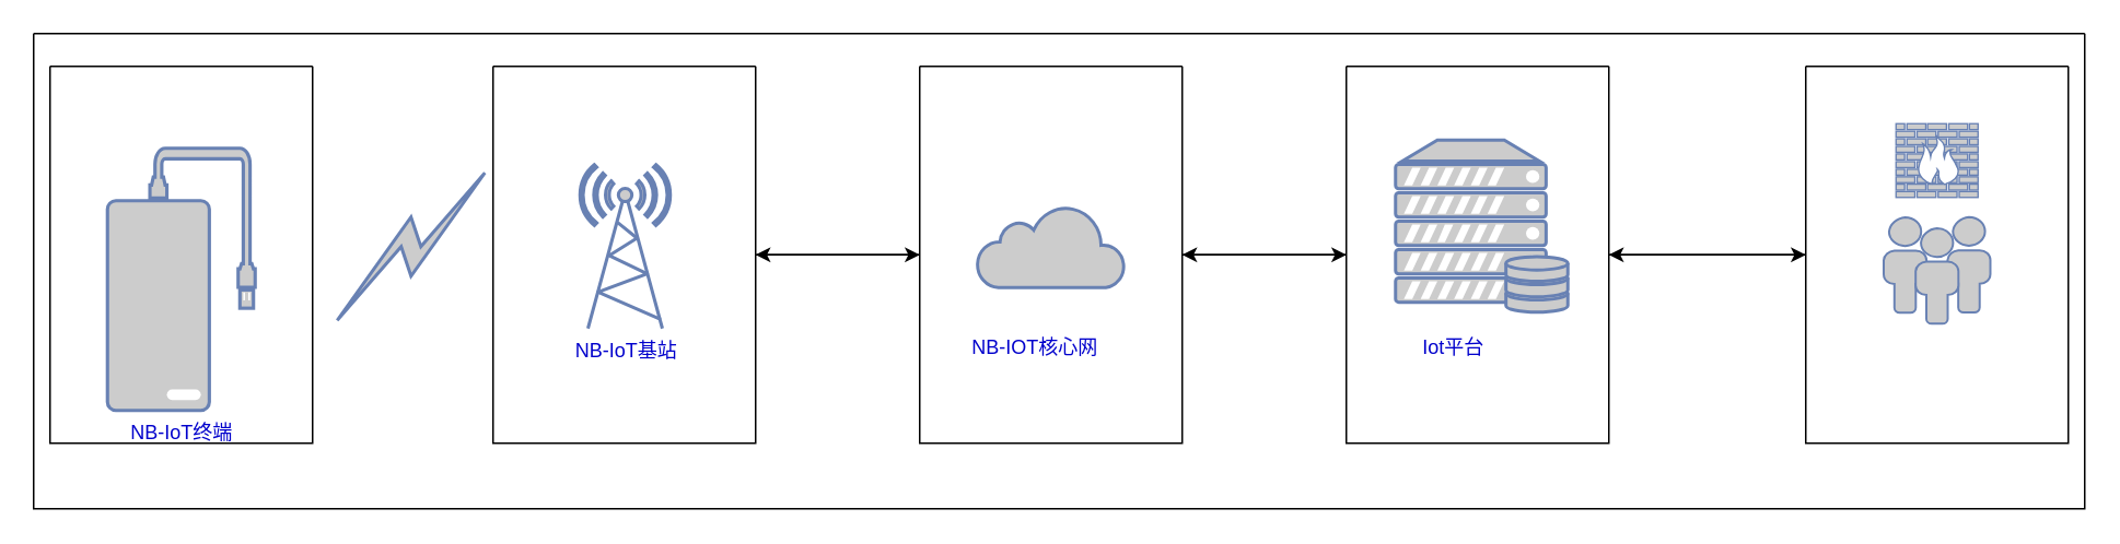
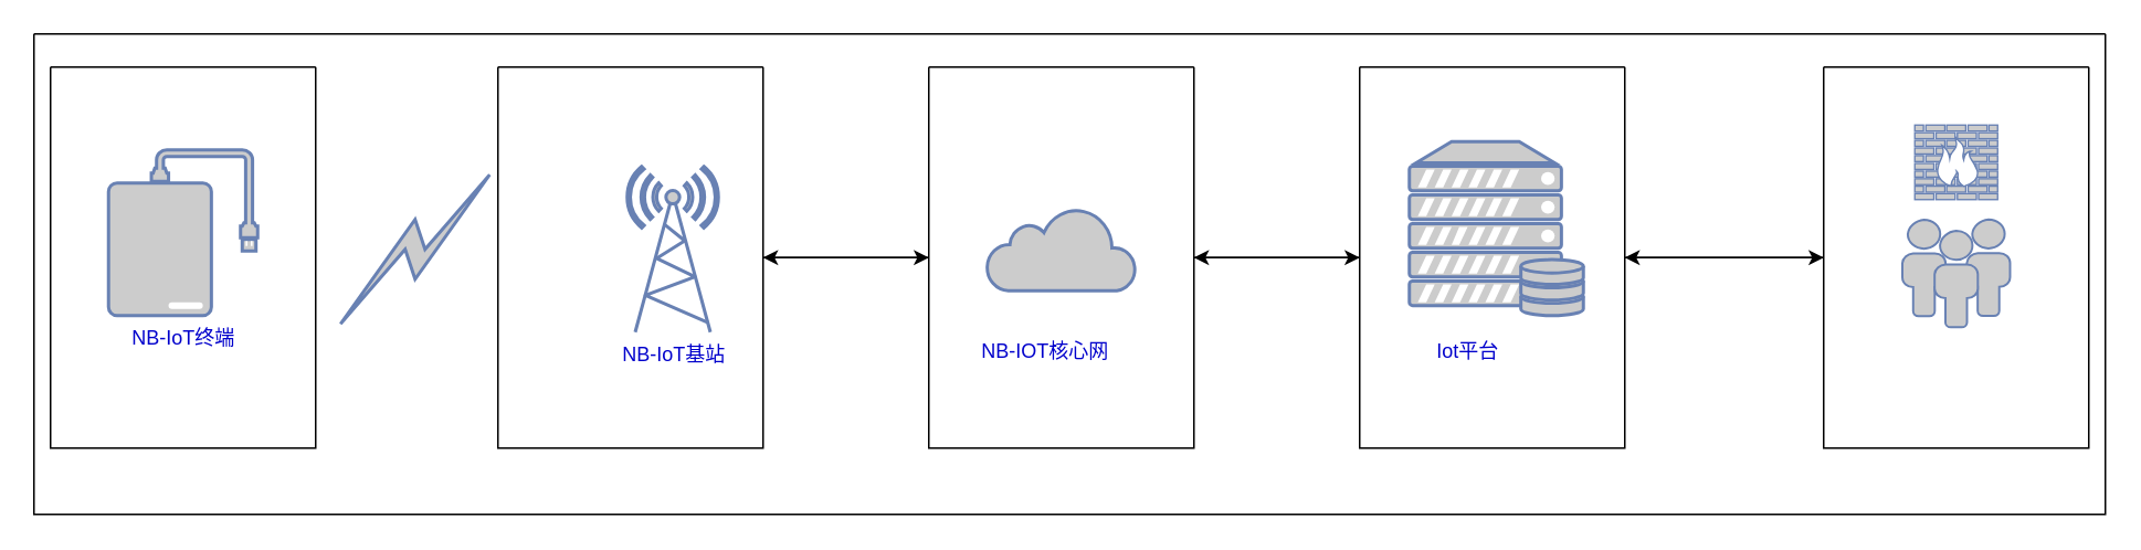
  <mxCell id="0" />
  <mxCell id="1" parent="0" />
  <mxCell id="2" value="" style="swimlane;startSize=0;fontColor=#0000CC;" vertex="1" parent="1"><mxGeometry x="20" y="20" width="1250" height="290" as="geometry" /></mxCell>
  <mxCell id="3" value="" style="swimlane;startSize=0;" vertex="1" parent="2"><mxGeometry x="10" y="20" width="160" height="230" as="geometry" /></mxCell>
- <mxCell id="4" value="&lt;font color=&quot;#0000CC&quot;&gt;NB-IoT终端&lt;/font&gt;" style="fontColor=#0066CC;verticalAlign=top;verticalLabelPosition=bottom;labelPosition=center;align=center;html=1;outlineConnect=0;fillColor=#CCCCCC;strokeColor=#6881B3;gradientColor=none;gradientDirection=north;strokeWidth=2;shape=mxgraph.networks.external_storage;" vertex="1" parent="3"><mxGeometry x="35" y="50" width="90" height="160" as="geometry" /></mxCell>
+ <mxCell id="4" value="&lt;font color=&quot;#0000CC&quot;&gt;NB-IoT终端&lt;/font&gt;" style="fontColor=#0066CC;verticalAlign=top;verticalLabelPosition=bottom;labelPosition=center;align=center;html=1;outlineConnect=0;fillColor=#CCCCCC;strokeColor=#6881B3;gradientColor=none;gradientDirection=north;strokeWidth=2;shape=mxgraph.networks.external_storage;" vertex="1" parent="3"><mxGeometry x="35" y="50" width="90" height="100" as="geometry" /></mxCell>
  <mxCell id="5" value="" style="swimlane;startSize=0;" vertex="1" parent="2"><mxGeometry x="280" y="20" width="160" height="230" as="geometry" /></mxCell>
- <mxCell id="6" value="&lt;font color=&quot;#0000CC&quot;&gt;NB-IoT基站&lt;/font&gt;" style="fontColor=#0066CC;verticalAlign=top;verticalLabelPosition=bottom;labelPosition=center;align=center;html=1;outlineConnect=0;fillColor=#CCCCCC;strokeColor=#6881B3;gradientColor=none;gradientDirection=north;strokeWidth=2;shape=mxgraph.networks.radio_tower;" vertex="1" parent="5"><mxGeometry x="53" y="60" width="55" height="100" as="geometry" /></mxCell>
+ <mxCell id="6" value="&lt;font color=&quot;#0000CC&quot;&gt;NB-IoT基站&lt;/font&gt;" style="fontColor=#0066CC;verticalAlign=top;verticalLabelPosition=bottom;labelPosition=center;align=center;html=1;outlineConnect=0;fillColor=#CCCCCC;strokeColor=#6881B3;gradientColor=none;gradientDirection=north;strokeWidth=2;shape=mxgraph.networks.radio_tower;" vertex="1" parent="5"><mxGeometry x="78" y="60" width="55" height="100" as="geometry" /></mxCell>
  <mxCell id="7" value="" style="html=1;outlineConnect=0;fillColor=#CCCCCC;strokeColor=#6881B3;gradientColor=none;gradientDirection=north;strokeWidth=2;shape=mxgraph.networks.comm_link_edge;html=1;rounded=0;" edge="1" parent="2"><mxGeometry width="100" height="100" relative="1" as="geometry"><mxPoint x="180" y="180" as="sourcePoint" /><mxPoint x="280" y="80" as="targetPoint" /></mxGeometry></mxCell>
  <mxCell id="8" style="edgeStyle=orthogonalEdgeStyle;rounded=0;orthogonalLoop=1;jettySize=auto;html=1;entryX=1;entryY=0.5;entryDx=0;entryDy=0;fontColor=#0000CC;" edge="1" parent="2" source="9" target="5"><mxGeometry relative="1" as="geometry" /></mxCell>
  <mxCell id="9" value="" style="swimlane;startSize=0;" vertex="1" parent="2"><mxGeometry x="540" y="20" width="160" height="230" as="geometry" /></mxCell>
  <mxCell id="10" value="" style="html=1;outlineConnect=0;fillColor=#CCCCCC;strokeColor=#6881B3;gradientColor=none;gradientDirection=north;strokeWidth=2;shape=mxgraph.networks.cloud;fontColor=#ffffff;" vertex="1" parent="9"><mxGeometry x="35" y="85" width="90" height="50" as="geometry" /></mxCell>
  <mxCell id="11" value="NB-IOT核心网" style="text;html=1;align=center;verticalAlign=middle;resizable=0;points=[];autosize=1;strokeColor=none;fillColor=none;fontColor=#0000CC;" vertex="1" parent="9"><mxGeometry x="20" y="157" width="100" height="30" as="geometry" /></mxCell>
  <mxCell id="12" style="edgeStyle=orthogonalEdgeStyle;rounded=0;orthogonalLoop=1;jettySize=auto;html=1;entryX=0;entryY=0.5;entryDx=0;entryDy=0;fontColor=#0000CC;" edge="1" parent="2" source="5" target="9"><mxGeometry relative="1" as="geometry" /></mxCell>
  <mxCell id="13" style="edgeStyle=orthogonalEdgeStyle;rounded=0;orthogonalLoop=1;jettySize=auto;html=1;entryX=1;entryY=0.5;entryDx=0;entryDy=0;fontColor=#0000CC;" edge="1" parent="2" source="14" target="9"><mxGeometry relative="1" as="geometry" /></mxCell>
  <mxCell id="14" value="" style="swimlane;startSize=0;" vertex="1" parent="2"><mxGeometry x="800" y="20" width="160" height="230" as="geometry" /></mxCell>
  <mxCell id="15" value="&lt;font&gt;Iot平台&lt;/font&gt;" style="text;html=1;align=center;verticalAlign=middle;resizable=0;points=[];autosize=1;strokeColor=none;fillColor=none;fontColor=#0000CC;" vertex="1" parent="14"><mxGeometry x="35" y="157" width="60" height="30" as="geometry" /></mxCell>
  <mxCell id="16" value="" style="fontColor=#0066CC;verticalAlign=top;verticalLabelPosition=bottom;labelPosition=center;align=center;html=1;outlineConnect=0;fillColor=#CCCCCC;strokeColor=#6881B3;gradientColor=none;gradientDirection=north;strokeWidth=2;shape=mxgraph.networks.server_storage;" vertex="1" parent="14"><mxGeometry x="30" y="45" width="105" height="105" as="geometry" /></mxCell>
  <mxCell id="17" style="edgeStyle=orthogonalEdgeStyle;rounded=0;orthogonalLoop=1;jettySize=auto;html=1;fontColor=#0000CC;" edge="1" parent="2" source="9" target="14"><mxGeometry relative="1" as="geometry" /></mxCell>
  <mxCell id="18" style="edgeStyle=orthogonalEdgeStyle;rounded=0;orthogonalLoop=1;jettySize=auto;html=1;fontColor=#0000CC;" edge="1" parent="2" source="19" target="14"><mxGeometry relative="1" as="geometry" /></mxCell>
  <mxCell id="19" value="" style="swimlane;startSize=0;" vertex="1" parent="2"><mxGeometry x="1080" y="20" width="160" height="230" as="geometry" /></mxCell>
  <mxCell id="20" value="" style="fontColor=#0066CC;verticalAlign=top;verticalLabelPosition=bottom;labelPosition=center;align=center;html=1;outlineConnect=0;fillColor=#CCCCCC;strokeColor=#6881B3;gradientColor=none;gradientDirection=north;strokeWidth=2;shape=mxgraph.networks.firewall;" vertex="1" parent="19"><mxGeometry x="55" y="35" width="50" height="45" as="geometry" /></mxCell>
  <mxCell id="21" value="" style="fontColor=#0066CC;verticalAlign=top;verticalLabelPosition=bottom;labelPosition=center;align=center;html=1;outlineConnect=0;fillColor=#CCCCCC;strokeColor=#6881B3;gradientColor=none;gradientDirection=north;strokeWidth=2;shape=mxgraph.networks.users;" vertex="1" parent="19"><mxGeometry x="47.5" y="92" width="65" height="65" as="geometry" /></mxCell>
  <mxCell id="22" style="edgeStyle=orthogonalEdgeStyle;rounded=0;orthogonalLoop=1;jettySize=auto;html=1;entryX=0;entryY=0.5;entryDx=0;entryDy=0;fontColor=#0000CC;" edge="1" parent="2" source="14" target="19"><mxGeometry relative="1" as="geometry" /></mxCell>
